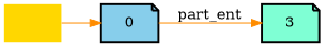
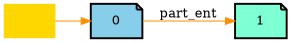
  digraph {
    rankdir=LR
    node [constraint=false peripheries=1 shape=note style="bold,filled"]
    edge [color=darkorange]
    n1 [fillcolor=skyblue label=0]
-   n2 [fillcolor=aquamarine label=3]
+   n2 [fillcolor=aquamarine label=1]
    " " [fillcolor=gold shape=plaintext peripheries=""]
    n1 -> n2 [label=part_ent]
    " " -> n1
  }
